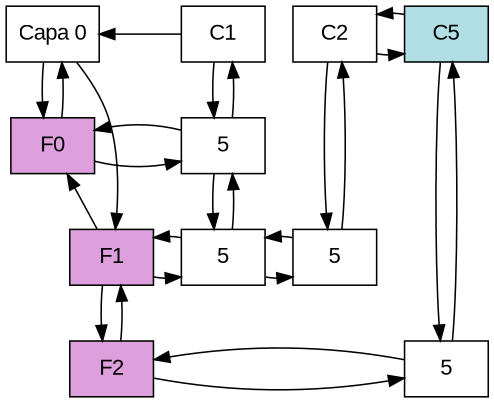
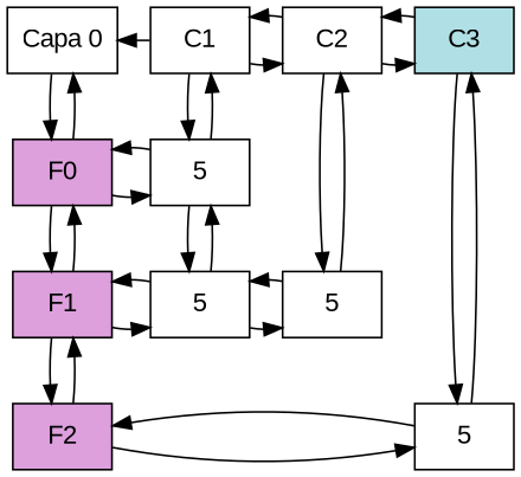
  digraph {
    node [fillcolor=white fontname=Arial group=0 shape=box style=filled]
    edge [dir=back]
    n1 [label="Capa 0"]
    C1 [group=1]
    C2 [group=2]
-   C3 [fillcolor=powderblue group=3 label=C5]
+   C3 [fillcolor=powderblue group=3]
    F0 [fillcolor=plum]
    n6 [group=1 label=5]
    F1 [fillcolor=plum]
    n8 [group=1 label=5]
    n9 [group=2 label=5]
    F2 [fillcolor=plum]
    n11 [group=3 label=5]
    subgraph sub_1 {
      rank=same
      n1
      C1
      C2
      C3
    }
    subgraph sub_2 {
      rank=same
      F0
      n6
    }
    subgraph sub_3 {
      rank=same
      F1
      n8
      n9
    }
    subgraph sub_4 {
      rank=same
      F2
      n11
    }
    subgraph sub_5 {
      n1
      F0
      F1
      F2
    }
    subgraph sub_6 {
      C1
      n6
      n8
    }
    subgraph sub_7 {
      C2
      n9
    }
    subgraph sub_8 {
      C3
      n11
    }
    n1 -> C1
    n1 -> F0 [dir=""]
    n1 -> F0
+   C1 -> C2 [dir=""]
+   C1 -> C2
    C1 -> n6 [dir=""]
    C1 -> n6
    C2 -> C3 [dir=""]
    C2 -> C3
    C2 -> n9 [dir=""]
    C2 -> n9
    C3 -> n11 [dir=""]
    C3 -> n11
    F0 -> n6 [dir=""]
    F0 -> n6
-   n1 -> F1 [dir=""]
+   F0 -> F1 [dir=""]
    F0 -> F1
    n6 -> n8 [dir=""]
    n6 -> n8
    F1 -> n8 [dir=""]
    F1 -> n8
    F1 -> F2 [dir=""]
    F1 -> F2
    n8 -> n9 [dir=""]
    n8 -> n9
    F2 -> n11 [dir=""]
    F2 -> n11
  }
